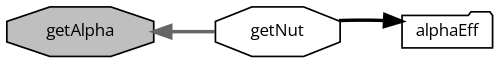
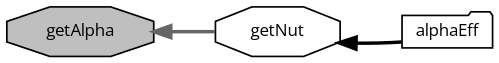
  digraph {
    fontname="Open Sans"
    rankdir=LR
    node [color=black fontname="Open Sans" fontsize=10 shape=octagon]
    edge [dir=back fontname="Open Sans" fontsize=10 labelfontname=Helvetica labelfontsize=10 style=bold]
    n1 [fillcolor=grey75 fontcolor=black height=0.2 label=getAlpha style=filled width=0.4]
    n2 [height=0.2 label=getNut width=0.4]
    n3 [height=0.2 label=alphaEff shape=folder width=0.4]
    n1 -> n2 [color=gray40]
-   n3 -> n2 [color=black]
+   n2 -> n3 [color=black]
  }
